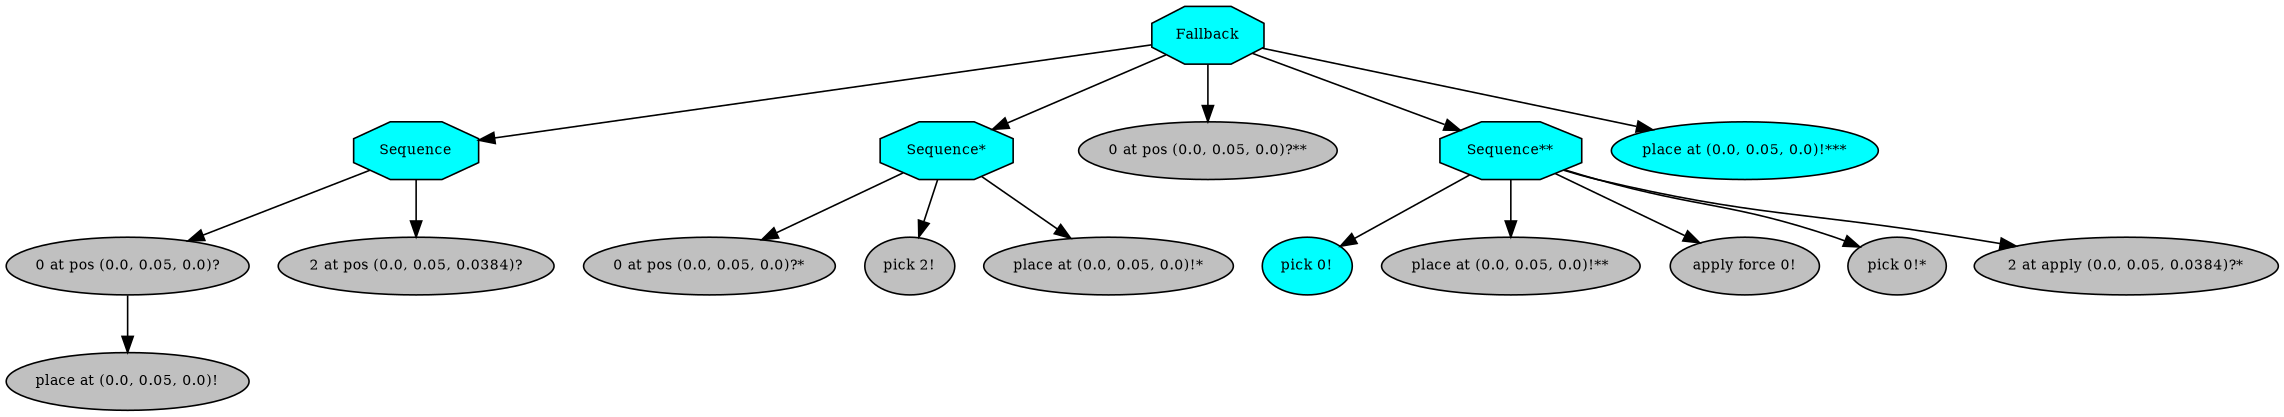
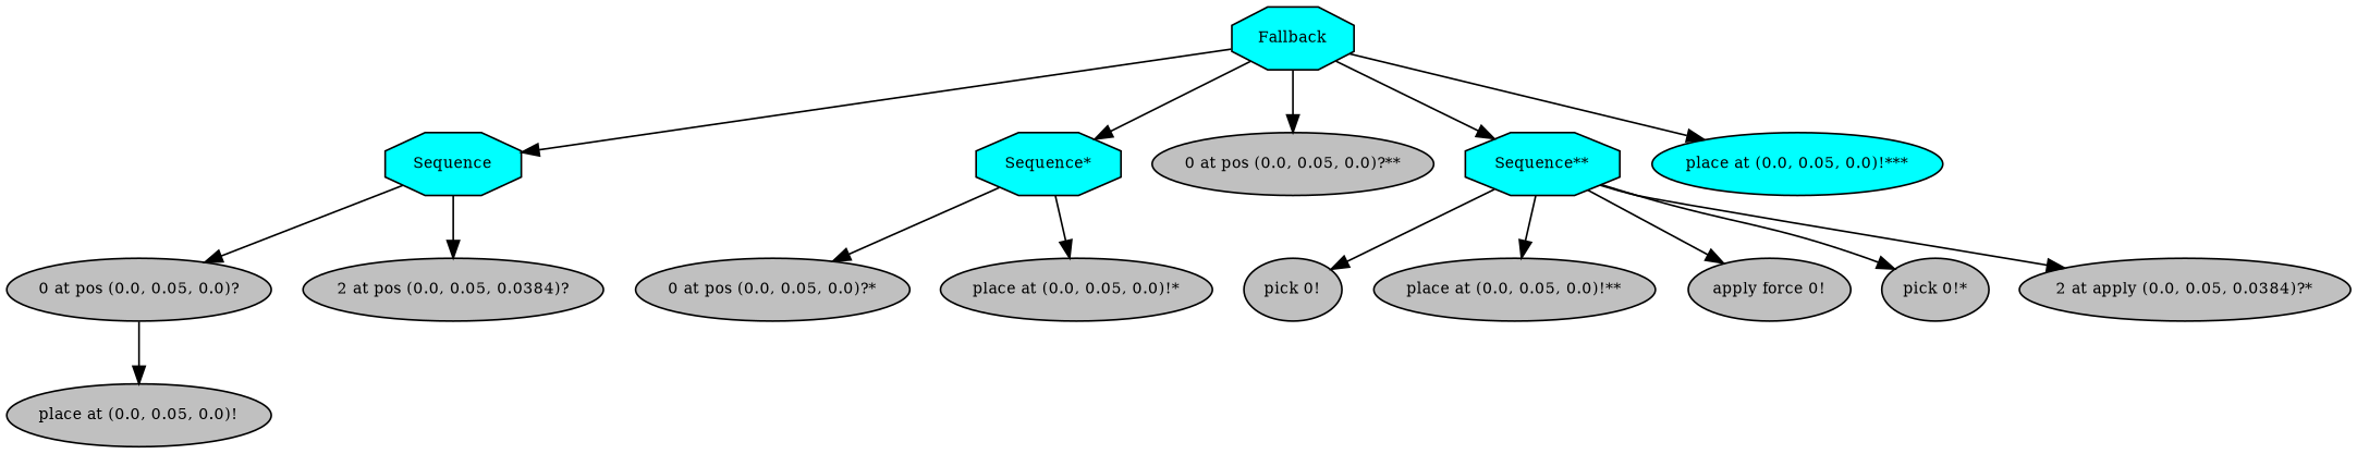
  digraph {
    fontname="times-roman"
    ordering=out
    node [fillcolor=gray fontcolor=black fontname="times-roman" fontsize=9 shape=ellipse style=filled]
    edge [fontname="times-roman"]
    n1 [fillcolor=cyan label=Fallback shape=octagon]
    n2 [fillcolor=cyan label=Sequence shape=octagon]
    n3 [fillcolor=cyan label="Sequence*" shape=octagon]
    n4 [label="0 at pos (0.0, 0.05, 0.0)?**"]
    n5 [fillcolor=cyan label="Sequence**" shape=octagon]
    n6 [fillcolor=cyan label="place at (0.0, 0.05, 0.0)!***"]
    n7 [label="0 at pos (0.0, 0.05, 0.0)?"]
    n8 [label="2 at pos (0.0, 0.05, 0.0384)?"]
    n9 [label="0 at pos (0.0, 0.05, 0.0)?*"]
-   n10 [label="pick 2!"]
    n11 [label="place at (0.0, 0.05, 0.0)!*"]
-   n12 [fillcolor=cyan label="pick 0!"]
+   n12 [label="pick 0!"]
    n13 [label="place at (0.0, 0.05, 0.0)!**"]
    n14 [label="apply force 0!"]
    n15 [label="pick 0!*"]
    n16 [label="2 at apply (0.0, 0.05, 0.0384)?*"]
    n17 [label="place at (0.0, 0.05, 0.0)!"]
    n1 -> n2
    n1 -> n3
    n1 -> n4
    n1 -> n5
    n1 -> n6
    n2 -> n7
    n2 -> n8
    n3 -> n9
-   n3 -> n10
    n3 -> n11
    n5 -> n12
    n5 -> n13
    n5 -> n14
    n5 -> n15
    n5 -> n16
    n7 -> n17
  }
